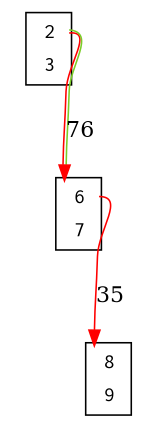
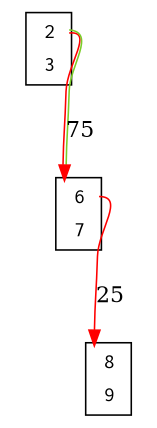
  digraph {
    node [color=black fillcolor=white fontname=Courier shape=plaintext style=filled]
    n1 [label=<<TABLE bgcolor = "white"> <TR><TD BORDER = "0" PORT = "port_0x7f273b406af0_in"></TD><TD BORDER = "0" PORT = "port_">2</TD><TD BORDER = "0" PORT = "port_0x7f273b406af0_out"></TD></TR> <TR><TD BORDER = "0" PORT = "port_0x7f273b406a00_out"></TD><TD BORDER = "0" PORT = "port_">3</TD><TD BORDER = "0" PORT = "port_0x7f273b406a00_in"></TD></TR> </TABLE>>]
    n2 [label=<<TABLE bgcolor = "white"> <TR><TD BORDER = "0" PORT = "port_0x7f273b4062e0_in"></TD><TD BORDER = "0" PORT = "port_">6</TD><TD BORDER = "0" PORT = "port_0x7f273b4062e0_out"></TD></TR> <TR><TD BORDER = "0" PORT = "port_0x7f273b406340_out"></TD><TD BORDER = "0" PORT = "port_">7</TD><TD BORDER = "0" PORT = "port_0x7f273b406340_in"></TD></TR> </TABLE>>]
    n3 [label=<<TABLE bgcolor = "white"> <TR><TD BORDER = "0" PORT = "port_0x7f2737416100_in"></TD><TD BORDER = "0" PORT = "port_">8</TD><TD BORDER = "0" PORT = "port_0x7f2737416100_out"></TD></TR> <TR><TD BORDER = "0" PORT = "port_0x7f273b406130_out"></TD><TD BORDER = "0" PORT = "port_">9</TD><TD BORDER = "0" PORT = "port_0x7f273b406130_in"></TD></TR> </TABLE>>]
-   n1 -> n2 [color="0 1 1:0.250 0.800 0.800" headport=port_0x7f273b4062e0_in label=76 tailport=port_0x7f273b406af0_out]
-   n2 -> n3 [color="0 1 1" headport=port_0x7f2737416100_in label=35 tailport=port_0x7f273b4062e0_out]
+   n1 -> n2 [color="0 1 1:0.250 0.800 0.800" headport=port_0x7f273b4062e0_in label=75 tailport=port_0x7f273b406af0_out]
+   n2 -> n3 [color="0 1 1" headport=port_0x7f2737416100_in label=25 tailport=port_0x7f273b4062e0_out]
  }
